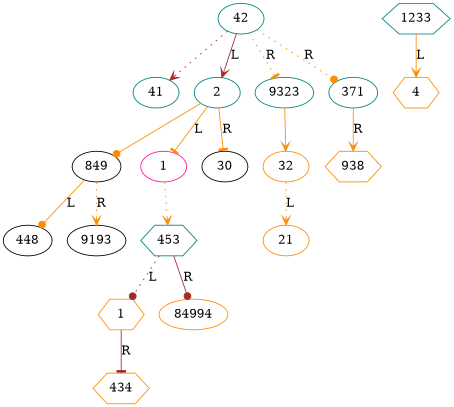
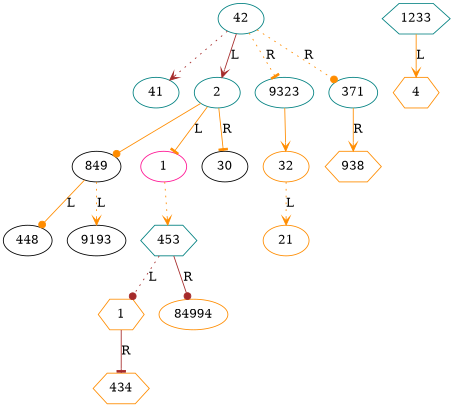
  digraph {
    fontname="DejaVu Serif"
    node [color=teal fontname="DejaVu Serif" shape=ellipse]
    edge [arrowhead=vee color=darkorange fontname="DejaVu Serif" style=solid]
    n1 [label=42]
    n2 [label=41]
    n3 [label=2]
    n4 [label=9323]
    n5 [label=371]
    n6 [color=black label=849]
    n7 [color=deeppink label=1]
    n8 [color=black label=30]
    n9 [color=darkorange label=32]
    n10 [color=darkorange label=938 shape=hexagon]
    n11 [color=black label=448]
    n12 [color=black label=9193]
    n13 [label=453 shape=hexagon]
    n14 [color=darkorange label=1 shape=hexagon]
    n15 [color=darkorange label=84994]
    n16 [color=darkorange label=434 shape=hexagon]
    n17 [label=1233 shape=hexagon]
    n18 [color=darkorange label=4 shape=hexagon]
    n19 [color=darkorange label=21]
    n1 -> n2 [color=brown style=dotted]
    n1 -> n3 [color=brown label=L]
    n1 -> n4 [arrowhead=tee label=R style=dotted]
    n1 -> n5 [arrowhead=dot label=R style=dotted]
    n3 -> n6 [arrowhead=dot]
    n3 -> n7 [arrowhead=tee label=L]
    n3 -> n8 [arrowhead=tee label=R]
    n4 -> n9
    n5 -> n10 [label=R]
    n6 -> n11 [arrowhead=dot label=L]
-   n6 -> n12 [label=R style=dotted]
+   n6 -> n12 [label=L style=dotted]
    n7 -> n13 [style=dotted]
    n9 -> n19 [label=L style=dotted]
    n13 -> n14 [arrowhead=dot color=brown label=L style=dotted]
    n13 -> n15 [arrowhead=dot color=brown label=R]
    n14 -> n16 [arrowhead=tee color=brown label=R]
    n17 -> n18 [label=L]
  }
